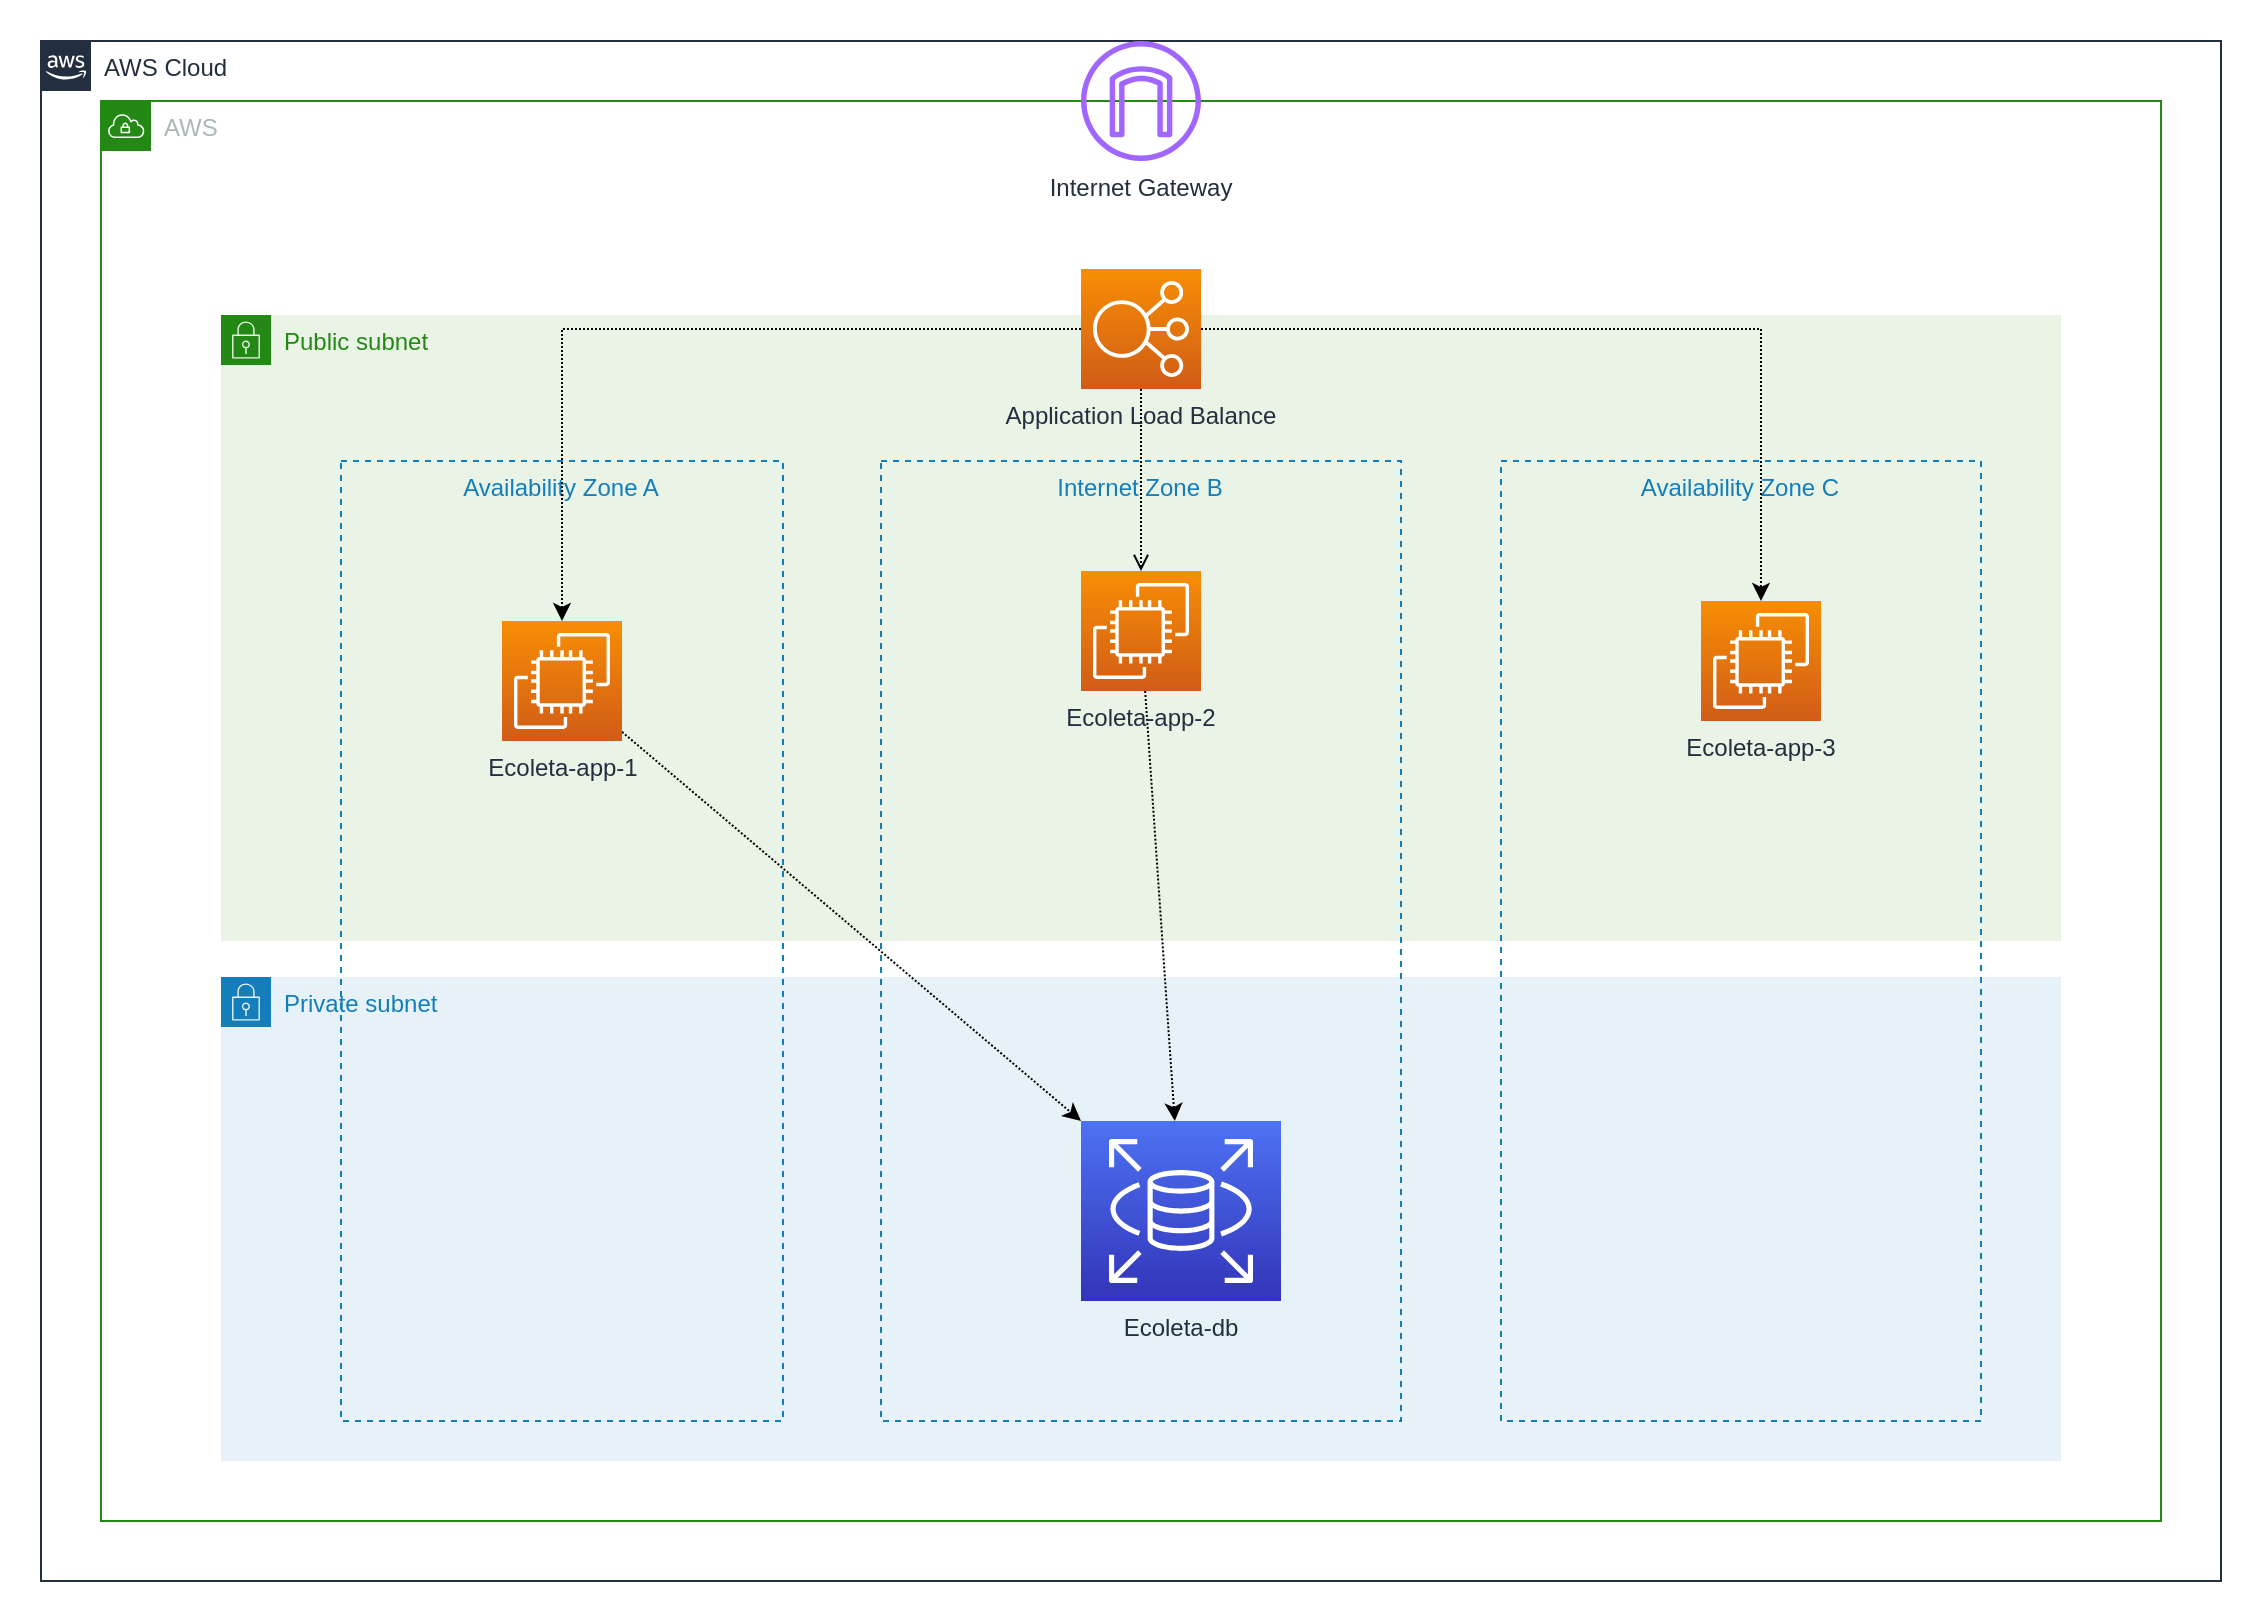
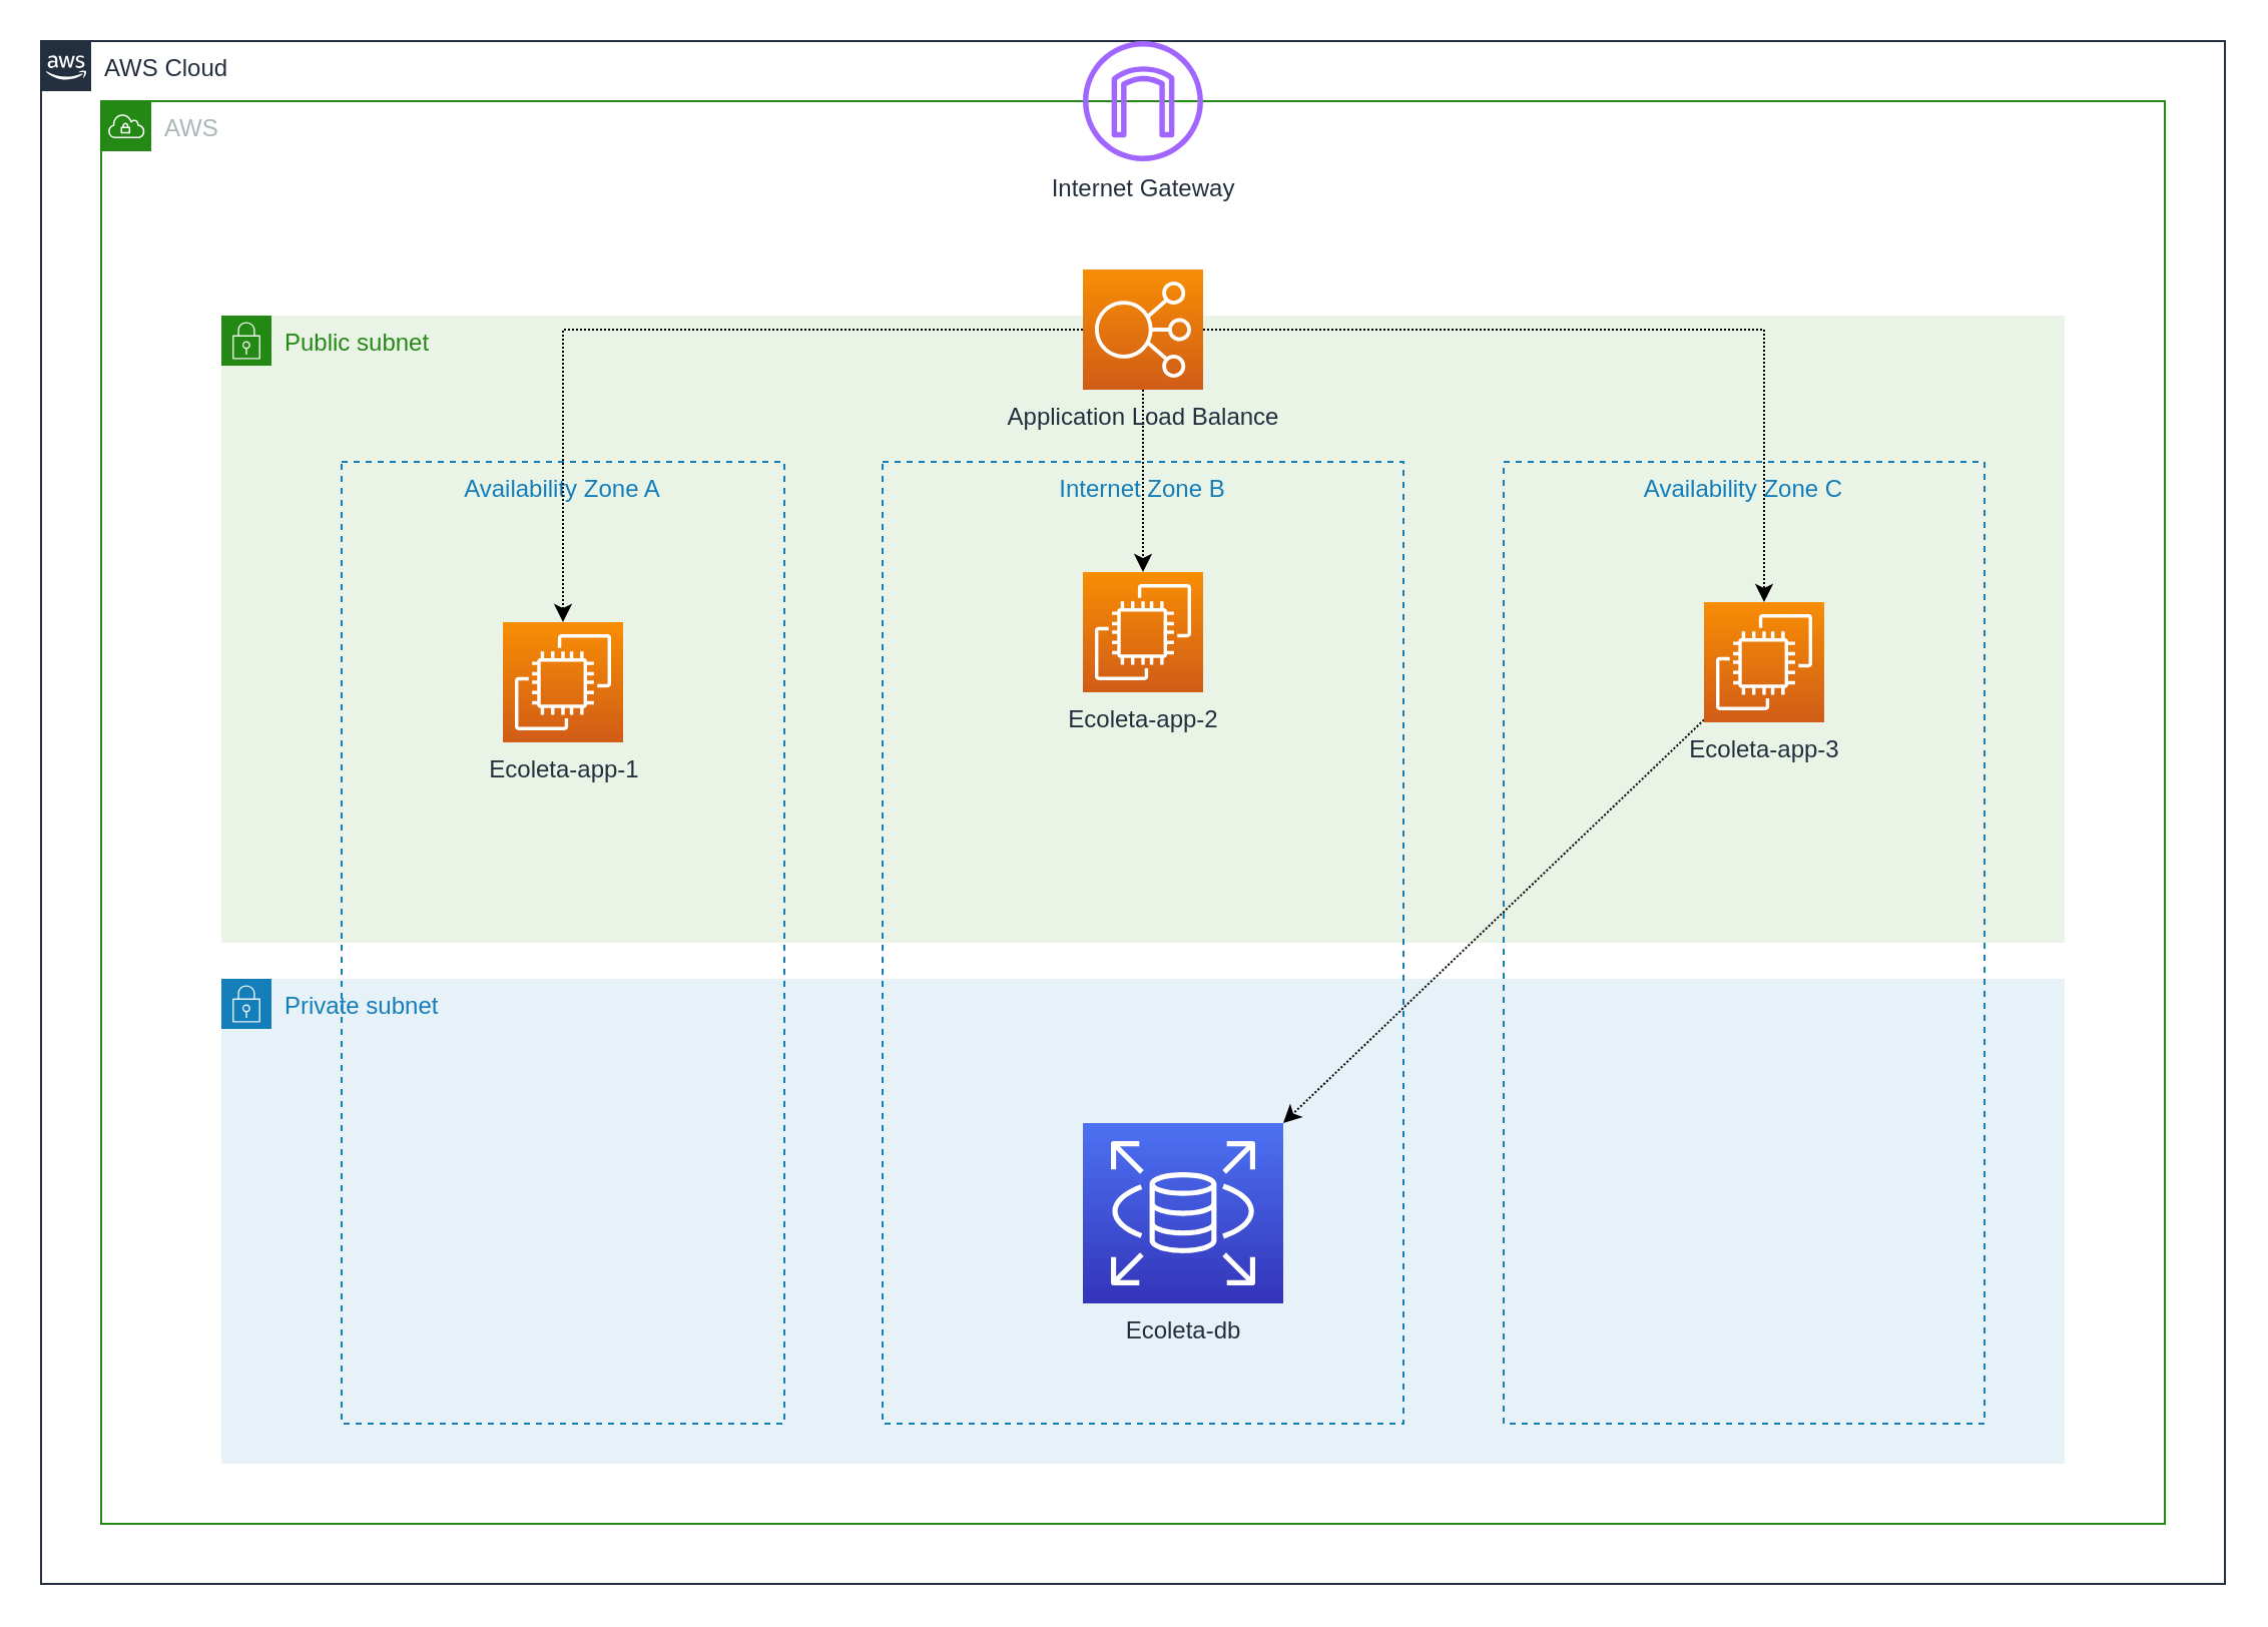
  <mxCell id="0" />
  <mxCell id="1" parent="0" />
  <mxCell id="2" value="AWS Cloud" style="points=[[0,0],[0.25,0],[0.5,0],[0.75,0],[1,0],[1,0.25],[1,0.5],[1,0.75],[1,1],[0.75,1],[0.5,1],[0.25,1],[0,1],[0,0.75],[0,0.5],[0,0.25]];outlineConnect=0;gradientColor=none;html=1;whiteSpace=wrap;fontSize=12;fontStyle=0;shape=mxgraph.aws4.group;grIcon=mxgraph.aws4.group_aws_cloud_alt;strokeColor=#232F3E;fillColor=none;verticalAlign=top;align=left;spacingLeft=30;fontColor=#232F3E;dashed=0;" vertex="1" parent="1"><mxGeometry x="20" y="20" width="1090" height="770" as="geometry" /></mxCell>
  <mxCell id="3" value="AWS" style="points=[[0,0],[0.25,0],[0.5,0],[0.75,0],[1,0],[1,0.25],[1,0.5],[1,0.75],[1,1],[0.75,1],[0.5,1],[0.25,1],[0,1],[0,0.75],[0,0.5],[0,0.25]];outlineConnect=0;gradientColor=none;html=1;whiteSpace=wrap;fontSize=12;fontStyle=0;shape=mxgraph.aws4.group;grIcon=mxgraph.aws4.group_vpc;strokeColor=#248814;fillColor=none;verticalAlign=top;align=left;spacingLeft=30;fontColor=#AAB7B8;dashed=0;" vertex="1" parent="1"><mxGeometry x="50" y="50" width="1030" height="710" as="geometry" /></mxCell>
  <mxCell id="4" value="Public subnet" style="points=[[0,0],[0.25,0],[0.5,0],[0.75,0],[1,0],[1,0.25],[1,0.5],[1,0.75],[1,1],[0.75,1],[0.5,1],[0.25,1],[0,1],[0,0.75],[0,0.5],[0,0.25]];outlineConnect=0;gradientColor=none;html=1;whiteSpace=wrap;fontSize=12;fontStyle=0;shape=mxgraph.aws4.group;grIcon=mxgraph.aws4.group_security_group;grStroke=0;strokeColor=#248814;fillColor=#E9F3E6;verticalAlign=top;align=left;spacingLeft=30;fontColor=#248814;dashed=0;" vertex="1" parent="1"><mxGeometry x="110" y="157" width="920" height="313" as="geometry" /></mxCell>
  <mxCell id="5" value="Private subnet" style="points=[[0,0],[0.25,0],[0.5,0],[0.75,0],[1,0],[1,0.25],[1,0.5],[1,0.75],[1,1],[0.75,1],[0.5,1],[0.25,1],[0,1],[0,0.75],[0,0.5],[0,0.25]];outlineConnect=0;gradientColor=none;html=1;whiteSpace=wrap;fontSize=12;fontStyle=0;shape=mxgraph.aws4.group;grIcon=mxgraph.aws4.group_security_group;grStroke=0;strokeColor=#147EBA;fillColor=#E6F2F8;verticalAlign=top;align=left;spacingLeft=30;fontColor=#147EBA;dashed=0;" vertex="1" parent="1"><mxGeometry x="110" y="488" width="920" height="242" as="geometry" /></mxCell>
  <mxCell id="6" value="Availability Zone A" style="fillColor=none;strokeColor=#147EBA;dashed=1;verticalAlign=top;fontStyle=0;fontColor=#147EBA;" vertex="1" parent="1"><mxGeometry x="170" y="230" width="221" height="480" as="geometry" /></mxCell>
  <mxCell id="7" value="Internet Zone B" style="fillColor=none;strokeColor=#147EBA;dashed=1;verticalAlign=top;fontStyle=0;fontColor=#147EBA;" vertex="1" parent="1"><mxGeometry x="440" y="230" width="260" height="480" as="geometry" /></mxCell>
  <mxCell id="8" value="Availability Zone C" style="fillColor=none;strokeColor=#147EBA;dashed=1;verticalAlign=top;fontStyle=0;fontColor=#147EBA;" vertex="1" parent="1"><mxGeometry x="750" y="230" width="240" height="480" as="geometry" /></mxCell>
- <mxCell id="9" style="rounded=0;orthogonalLoop=1;jettySize=auto;html=1;entryX=0;entryY=0;entryDx=0;entryDy=0;entryPerimeter=0;dashed=1;dashPattern=1 1;" edge="1" parent="1" source="10" target="16"><mxGeometry relative="1" as="geometry" /></mxCell>
  <mxCell id="10" value="Ecoleta-app-1" style="sketch=0;points=[[0,0,0],[0.25,0,0],[0.5,0,0],[0.75,0,0],[1,0,0],[0,1,0],[0.25,1,0],[0.5,1,0],[0.75,1,0],[1,1,0],[0,0.25,0],[0,0.5,0],[0,0.75,0],[1,0.25,0],[1,0.5,0],[1,0.75,0]];outlineConnect=0;fontColor=#232F3E;gradientColor=#F78E04;gradientDirection=north;fillColor=#D05C17;strokeColor=#ffffff;dashed=0;verticalLabelPosition=bottom;verticalAlign=top;align=center;html=1;fontSize=12;fontStyle=0;aspect=fixed;shape=mxgraph.aws4.resourceIcon;resIcon=mxgraph.aws4.ec2;" vertex="1" parent="1"><mxGeometry x="250.5" y="310" width="60" height="60" as="geometry" /></mxCell>
- <mxCell id="11" style="edgeStyle=none;rounded=0;orthogonalLoop=1;jettySize=auto;html=1;dashed=1;dashPattern=1 1;" edge="1" parent="1" source="12" target="16"><mxGeometry relative="1" as="geometry" /></mxCell>
  <mxCell id="12" value="Ecoleta-app-2" style="sketch=0;points=[[0,0,0],[0.25,0,0],[0.5,0,0],[0.75,0,0],[1,0,0],[0,1,0],[0.25,1,0],[0.5,1,0],[0.75,1,0],[1,1,0],[0,0.25,0],[0,0.5,0],[0,0.75,0],[1,0.25,0],[1,0.5,0],[1,0.75,0]];outlineConnect=0;fontColor=#232F3E;gradientColor=#F78E04;gradientDirection=north;fillColor=#D05C17;strokeColor=#ffffff;dashed=0;verticalLabelPosition=bottom;verticalAlign=top;align=center;html=1;fontSize=12;fontStyle=0;aspect=fixed;shape=mxgraph.aws4.resourceIcon;resIcon=mxgraph.aws4.ec2;" vertex="1" parent="1"><mxGeometry x="540" y="285" width="60" height="60" as="geometry" /></mxCell>
+ <mxCell id="13" style="edgeStyle=none;rounded=0;orthogonalLoop=1;jettySize=auto;html=1;entryX=1;entryY=0;entryDx=0;entryDy=0;entryPerimeter=0;dashed=1;dashPattern=1 1;" edge="1" parent="1" source="14" target="16"><mxGeometry relative="1" as="geometry" /></mxCell>
  <mxCell id="14" value="Ecoleta-app-3" style="sketch=0;points=[[0,0,0],[0.25,0,0],[0.5,0,0],[0.75,0,0],[1,0,0],[0,1,0],[0.25,1,0],[0.5,1,0],[0.75,1,0],[1,1,0],[0,0.25,0],[0,0.5,0],[0,0.75,0],[1,0.25,0],[1,0.5,0],[1,0.75,0]];outlineConnect=0;fontColor=#232F3E;gradientColor=#F78E04;gradientDirection=north;fillColor=#D05C17;strokeColor=#ffffff;dashed=0;verticalLabelPosition=bottom;verticalAlign=top;align=center;html=1;fontSize=12;fontStyle=0;aspect=fixed;shape=mxgraph.aws4.resourceIcon;resIcon=mxgraph.aws4.ec2;" vertex="1" parent="1"><mxGeometry x="850" y="300" width="60" height="60" as="geometry" /></mxCell>
  <mxCell id="15" style="edgeStyle=orthogonalEdgeStyle;rounded=0;orthogonalLoop=1;jettySize=auto;html=1;strokeColor=none;" edge="1" parent="1" source="19" target="14"><mxGeometry relative="1" as="geometry" /></mxCell>
  <mxCell id="16" value="Ecoleta-db" style="sketch=0;points=[[0,0,0],[0.25,0,0],[0.5,0,0],[0.75,0,0],[1,0,0],[0,1,0],[0.25,1,0],[0.5,1,0],[0.75,1,0],[1,1,0],[0,0.25,0],[0,0.5,0],[0,0.75,0],[1,0.25,0],[1,0.5,0],[1,0.75,0]];outlineConnect=0;fontColor=#232F3E;gradientColor=#4D72F3;gradientDirection=north;fillColor=#3334B9;strokeColor=#ffffff;dashed=0;verticalLabelPosition=bottom;verticalAlign=top;align=center;html=1;fontSize=12;fontStyle=0;aspect=fixed;shape=mxgraph.aws4.resourceIcon;resIcon=mxgraph.aws4.rds;" vertex="1" parent="1"><mxGeometry x="540" y="560" width="100" height="90" as="geometry" /></mxCell>
- <mxCell id="17" style="edgeStyle=orthogonalEdgeStyle;rounded=0;orthogonalLoop=1;jettySize=auto;html=1;dashed=1;dashPattern=1 1;endArrow=open;" edge="1" parent="1" source="19" target="12"><mxGeometry relative="1" as="geometry" /></mxCell>
+ <mxCell id="17" style="edgeStyle=orthogonalEdgeStyle;rounded=0;orthogonalLoop=1;jettySize=auto;html=1;dashed=1;dashPattern=1 1;" edge="1" parent="1" source="19" target="12"><mxGeometry relative="1" as="geometry" /></mxCell>
  <mxCell id="18" style="rounded=0;orthogonalLoop=1;jettySize=auto;html=1;edgeStyle=orthogonalEdgeStyle;elbow=vertical;dashed=1;dashPattern=1 1;" edge="1" parent="1" source="19" target="14"><mxGeometry relative="1" as="geometry" /></mxCell>
  <mxCell id="19" value="Application Load Balance" style="sketch=0;points=[[0,0,0],[0.25,0,0],[0.5,0,0],[0.75,0,0],[1,0,0],[0,1,0],[0.25,1,0],[0.5,1,0],[0.75,1,0],[1,1,0],[0,0.25,0],[0,0.5,0],[0,0.75,0],[1,0.25,0],[1,0.5,0],[1,0.75,0]];outlineConnect=0;fontColor=#232F3E;gradientColor=#F78E04;gradientDirection=north;fillColor=#D05C17;strokeColor=#ffffff;dashed=0;verticalLabelPosition=bottom;verticalAlign=top;align=center;html=1;fontSize=12;fontStyle=0;aspect=fixed;shape=mxgraph.aws4.resourceIcon;resIcon=mxgraph.aws4.elastic_load_balancing;" vertex="1" parent="1"><mxGeometry x="540" y="134" width="60" height="60" as="geometry" /></mxCell>
  <mxCell id="20" value="Internet Gateway" style="sketch=0;outlineConnect=0;fontColor=#232F3E;gradientColor=none;fillColor=#A166FF;strokeColor=none;dashed=0;verticalLabelPosition=bottom;verticalAlign=top;align=center;html=1;fontSize=12;fontStyle=0;aspect=fixed;pointerEvents=1;shape=mxgraph.aws4.internet_gateway;" vertex="1" parent="1"><mxGeometry x="540" y="20" width="60" height="60" as="geometry" /></mxCell>
  <mxCell id="21" style="edgeStyle=orthogonalEdgeStyle;rounded=0;orthogonalLoop=1;jettySize=auto;html=1;entryX=0.5;entryY=0;entryDx=0;entryDy=0;entryPerimeter=0;dashed=1;dashPattern=1 1;" edge="1" parent="1" source="19" target="10"><mxGeometry relative="1" as="geometry" /></mxCell>
